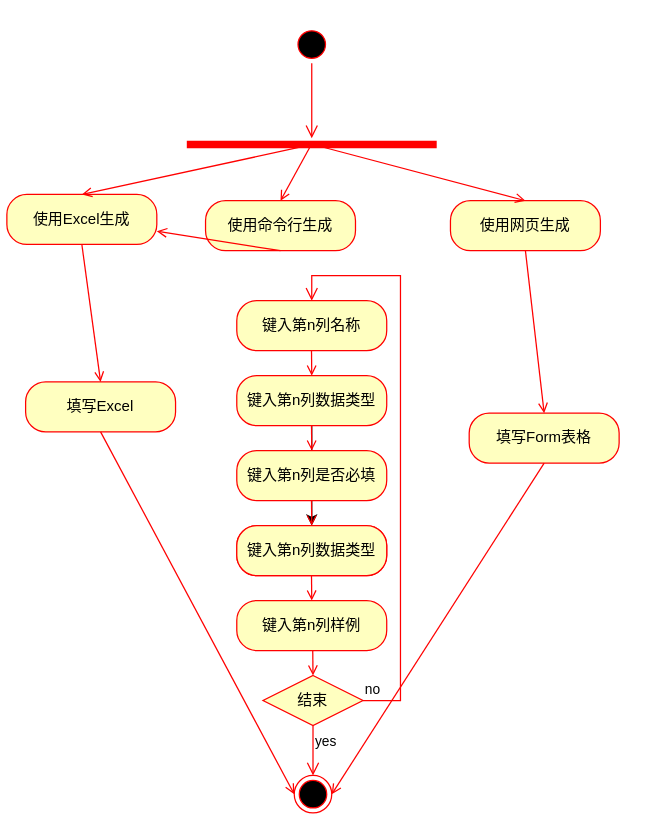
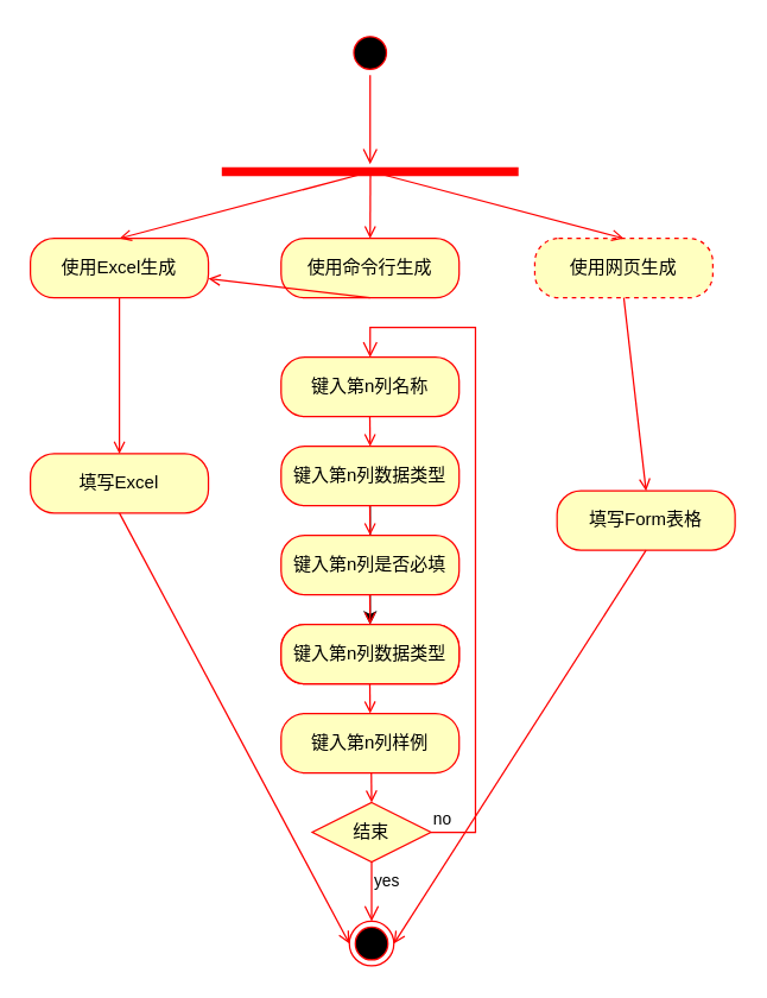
  <mxCell id="0" />
  <mxCell id="1" parent="0" />
  <mxCell id="2" value="" style="ellipse;html=1;shape=startState;fillColor=#000000;strokeColor=#ff0000;" parent="1" vertex="1"><mxGeometry x="234" y="20" width="30" height="30" as="geometry" /></mxCell>
  <mxCell id="3" value="" style="edgeStyle=orthogonalEdgeStyle;html=1;verticalAlign=bottom;endArrow=open;endSize=8;strokeColor=#ff0000;rounded=0;" parent="1" source="2" edge="1"><mxGeometry relative="1" as="geometry"><mxPoint x="249" y="110" as="targetPoint" /></mxGeometry></mxCell>
  <mxCell id="4" value="" style="shape=line;html=1;strokeWidth=6;strokeColor=#ff0000;" parent="1" vertex="1"><mxGeometry x="149" y="110" width="200" height="10" as="geometry" /></mxCell>
- <mxCell id="5" value="使用Excel生成" style="rounded=1;whiteSpace=wrap;html=1;arcSize=40;fontColor=#000000;fillColor=#ffffc0;strokeColor=#ff0000;" parent="1" vertex="1"><mxGeometry x="5" y="155" width="120" height="40" as="geometry" /></mxCell>
- <mxCell id="6" value="使用命令行生成" style="rounded=1;whiteSpace=wrap;html=1;arcSize=40;fontColor=#000000;fillColor=#ffffc0;strokeColor=#ff0000;" parent="1" vertex="1"><mxGeometry x="164" y="160" width="120" height="40" as="geometry" /></mxCell>
- <mxCell id="7" value="使用网页生成" style="rounded=1;whiteSpace=wrap;html=1;arcSize=40;fontColor=#000000;fillColor=#ffffc0;strokeColor=#ff0000;" parent="1" vertex="1"><mxGeometry x="360" y="160" width="120" height="40" as="geometry" /></mxCell>
+ <mxCell id="5" value="使用Excel生成" style="rounded=1;whiteSpace=wrap;html=1;arcSize=40;fontColor=#000000;fillColor=#ffffc0;strokeColor=#ff0000;" parent="1" vertex="1"><mxGeometry x="20" y="160" width="120" height="40" as="geometry" /></mxCell>
+ <mxCell id="6" value="使用命令行生成" style="rounded=1;whiteSpace=wrap;html=1;arcSize=40;fontColor=#000000;fillColor=#ffffc0;strokeColor=#ff0000;" parent="1" vertex="1"><mxGeometry x="189" y="160" width="120" height="40" as="geometry" /></mxCell>
+ <mxCell id="7" value="使用网页生成" style="rounded=1;whiteSpace=wrap;html=1;arcSize=40;fontColor=#000000;fillColor=#ffffc0;strokeColor=#ff0000;dashed=1;" parent="1" vertex="1"><mxGeometry x="360" y="160" width="120" height="40" as="geometry" /></mxCell>
  <mxCell id="8" value="填写Excel" style="rounded=1;whiteSpace=wrap;html=1;arcSize=40;fontColor=#000000;fillColor=#ffffc0;strokeColor=#ff0000;" parent="1" vertex="1"><mxGeometry x="20" y="305" width="120" height="40" as="geometry" /></mxCell>
  <mxCell id="9" value="键入第n列名称" style="rounded=1;whiteSpace=wrap;html=1;arcSize=40;fontColor=#000000;fillColor=#ffffc0;strokeColor=#ff0000;" parent="1" vertex="1"><mxGeometry x="189" y="240" width="120" height="40" as="geometry" /></mxCell>
  <mxCell id="10" value="" style="edgeStyle=orthogonalEdgeStyle;rounded=0;orthogonalLoop=1;jettySize=auto;html=1;" edge="1" parent="1" source="11" target="33"><mxGeometry relative="1" as="geometry" /></mxCell>
  <mxCell id="11" value="键入第n列数据类型" style="rounded=1;whiteSpace=wrap;html=1;arcSize=40;fontColor=#000000;fillColor=#ffffc0;strokeColor=#ff0000;" parent="1" vertex="1"><mxGeometry x="189" y="300" width="120" height="40" as="geometry" /></mxCell>
  <mxCell id="12" value="键入第n列是否必填" style="rounded=1;whiteSpace=wrap;html=1;arcSize=40;fontColor=#000000;fillColor=#ffffc0;strokeColor=#ff0000;" parent="1" vertex="1"><mxGeometry x="189" y="360" width="120" height="40" as="geometry" /></mxCell>
  <mxCell id="13" value="键入第n列是否必填" style="rounded=1;whiteSpace=wrap;html=1;arcSize=40;fontColor=#000000;fillColor=#ffffc0;strokeColor=#ff0000;" parent="1" vertex="1"><mxGeometry x="189" y="420" width="120" height="40" as="geometry" /></mxCell>
  <mxCell id="14" value="键入第n列样例" style="rounded=1;whiteSpace=wrap;html=1;arcSize=40;fontColor=#000000;fillColor=#ffffc0;strokeColor=#ff0000;" parent="1" vertex="1"><mxGeometry x="189" y="480" width="120" height="40" as="geometry" /></mxCell>
  <mxCell id="15" value="结束" style="rhombus;whiteSpace=wrap;html=1;fontColor=#000000;fillColor=#ffffc0;strokeColor=#ff0000;" parent="1" vertex="1"><mxGeometry x="210" y="540" width="80" height="40" as="geometry" /></mxCell>
  <mxCell id="16" value="no" style="edgeStyle=orthogonalEdgeStyle;html=1;align=left;verticalAlign=bottom;endArrow=open;endSize=8;strokeColor=#ff0000;rounded=0;entryX=0.5;entryY=0;entryDx=0;entryDy=0;" parent="1" source="15" target="9" edge="1"><mxGeometry x="-1" relative="1" as="geometry"><mxPoint x="390" y="560" as="targetPoint" /><Array as="points"><mxPoint x="320" y="560" /><mxPoint x="320" y="220" /><mxPoint x="249" y="220" /></Array></mxGeometry></mxCell>
  <mxCell id="17" value="yes" style="edgeStyle=orthogonalEdgeStyle;html=1;align=left;verticalAlign=top;endArrow=open;endSize=8;strokeColor=#ff0000;rounded=0;" parent="1" source="15" edge="1"><mxGeometry x="-1" relative="1" as="geometry"><mxPoint x="250" y="620" as="targetPoint" /></mxGeometry></mxCell>
  <mxCell id="18" value="" style="endArrow=open;html=1;rounded=0;exitX=0.5;exitY=1;exitDx=0;exitDy=0;strokeColor=#FF0000;endFill=0;" parent="1" source="6" target="5" edge="1"><mxGeometry width="50" height="50" relative="1" as="geometry"><mxPoint x="250" y="330" as="sourcePoint" /><mxPoint x="300" y="280" as="targetPoint" /></mxGeometry></mxCell>
  <mxCell id="19" value="" style="endArrow=open;html=1;rounded=0;exitX=0.5;exitY=1;exitDx=0;exitDy=0;strokeColor=#FF0000;endFill=0;" parent="1" edge="1"><mxGeometry width="50" height="50" relative="1" as="geometry"><mxPoint x="248.8" y="280" as="sourcePoint" /><mxPoint x="249" y="300" as="targetPoint" /></mxGeometry></mxCell>
  <mxCell id="20" value="" style="endArrow=open;html=1;rounded=0;exitX=0.5;exitY=1;exitDx=0;exitDy=0;strokeColor=#FF0000;endFill=0;" parent="1" edge="1"><mxGeometry width="50" height="50" relative="1" as="geometry"><mxPoint x="248.8" y="340" as="sourcePoint" /><mxPoint x="249" y="360" as="targetPoint" /></mxGeometry></mxCell>
  <mxCell id="21" value="" style="endArrow=open;html=1;rounded=0;exitX=0.5;exitY=1;exitDx=0;exitDy=0;strokeColor=#FF0000;endFill=0;" parent="1" edge="1"><mxGeometry width="50" height="50" relative="1" as="geometry"><mxPoint x="248.8" y="400" as="sourcePoint" /><mxPoint x="249" y="420" as="targetPoint" /></mxGeometry></mxCell>
  <mxCell id="22" value="" style="endArrow=open;html=1;rounded=0;exitX=0.5;exitY=1;exitDx=0;exitDy=0;strokeColor=#FF0000;endFill=0;" parent="1" edge="1"><mxGeometry width="50" height="50" relative="1" as="geometry"><mxPoint x="248.8" y="460" as="sourcePoint" /><mxPoint x="249" y="480" as="targetPoint" /></mxGeometry></mxCell>
  <mxCell id="23" value="" style="endArrow=open;html=1;rounded=0;exitX=0.5;exitY=1;exitDx=0;exitDy=0;strokeColor=#FF0000;endFill=0;" parent="1" edge="1"><mxGeometry width="50" height="50" relative="1" as="geometry"><mxPoint x="249.8" y="520" as="sourcePoint" /><mxPoint x="250" y="540" as="targetPoint" /></mxGeometry></mxCell>
  <mxCell id="24" value="填写Form表格" style="rounded=1;whiteSpace=wrap;html=1;arcSize=40;fontColor=#000000;fillColor=#ffffc0;strokeColor=#ff0000;" parent="1" vertex="1"><mxGeometry x="375" y="330" width="120" height="40" as="geometry" /></mxCell>
  <mxCell id="25" value="" style="endArrow=open;html=1;rounded=0;exitX=0.499;exitY=0.52;exitDx=0;exitDy=0;exitPerimeter=0;entryX=0.5;entryY=0;entryDx=0;entryDy=0;strokeColor=#FF0000;endFill=0;" parent="1" source="4" target="5" edge="1"><mxGeometry width="50" height="50" relative="1" as="geometry"><mxPoint x="220" y="230" as="sourcePoint" /><mxPoint x="270" y="180" as="targetPoint" /></mxGeometry></mxCell>
  <mxCell id="26" value="" style="endArrow=open;html=1;rounded=0;exitX=0.501;exitY=0.4;exitDx=0;exitDy=0;exitPerimeter=0;entryX=0.5;entryY=0;entryDx=0;entryDy=0;strokeColor=#FF0000;endFill=0;" parent="1" source="4" target="6" edge="1"><mxGeometry width="50" height="50" relative="1" as="geometry"><mxPoint x="259" y="125" as="sourcePoint" /><mxPoint x="90" y="170" as="targetPoint" /></mxGeometry></mxCell>
  <mxCell id="27" value="" style="endArrow=open;html=1;rounded=0;exitX=0.501;exitY=0.48;exitDx=0;exitDy=0;exitPerimeter=0;entryX=0.5;entryY=0;entryDx=0;entryDy=0;strokeColor=#FF0000;endFill=0;" parent="1" source="4" target="7" edge="1"><mxGeometry width="50" height="50" relative="1" as="geometry"><mxPoint x="269" y="135" as="sourcePoint" /><mxPoint x="100" y="180" as="targetPoint" /></mxGeometry></mxCell>
  <mxCell id="28" value="" style="endArrow=open;html=1;rounded=0;exitX=0.5;exitY=1;exitDx=0;exitDy=0;entryX=0.5;entryY=0;entryDx=0;entryDy=0;strokeColor=#FF0000;endFill=0;" parent="1" source="5" target="8" edge="1"><mxGeometry width="50" height="50" relative="1" as="geometry"><mxPoint x="279" y="145" as="sourcePoint" /><mxPoint x="110" y="190" as="targetPoint" /></mxGeometry></mxCell>
  <mxCell id="29" value="" style="endArrow=open;html=1;rounded=0;exitX=0.5;exitY=1;exitDx=0;exitDy=0;entryX=0.5;entryY=0;entryDx=0;entryDy=0;strokeColor=#FF0000;endFill=0;" parent="1" source="7" target="24" edge="1"><mxGeometry width="50" height="50" relative="1" as="geometry"><mxPoint x="289" y="155" as="sourcePoint" /><mxPoint x="120" y="200" as="targetPoint" /></mxGeometry></mxCell>
  <mxCell id="30" value="" style="ellipse;html=1;shape=endState;fillColor=#000000;strokeColor=#ff0000;" parent="1" vertex="1"><mxGeometry x="235" y="620" width="30" height="30" as="geometry" /></mxCell>
  <mxCell id="31" value="" style="endArrow=open;html=1;rounded=0;exitX=0.5;exitY=1;exitDx=0;exitDy=0;entryX=0;entryY=0.5;entryDx=0;entryDy=0;strokeColor=#FF0000;endFill=0;" parent="1" source="8" target="30" edge="1"><mxGeometry width="50" height="50" relative="1" as="geometry"><mxPoint x="299" y="165" as="sourcePoint" /><mxPoint x="130" y="210" as="targetPoint" /></mxGeometry></mxCell>
  <mxCell id="32" value="" style="endArrow=open;html=1;rounded=0;exitX=0.5;exitY=1;exitDx=0;exitDy=0;entryX=1;entryY=0.5;entryDx=0;entryDy=0;strokeColor=#FF0000;endFill=0;" parent="1" source="24" target="30" edge="1"><mxGeometry width="50" height="50" relative="1" as="geometry"><mxPoint x="309" y="175" as="sourcePoint" /><mxPoint x="140" y="220" as="targetPoint" /></mxGeometry></mxCell>
  <mxCell id="33" value="键入第n列数据类型" style="rounded=1;whiteSpace=wrap;html=1;arcSize=40;fontColor=#000000;fillColor=#ffffc0;strokeColor=#ff0000;" vertex="1" parent="1"><mxGeometry x="189" y="420" width="120" height="40" as="geometry" /></mxCell>
